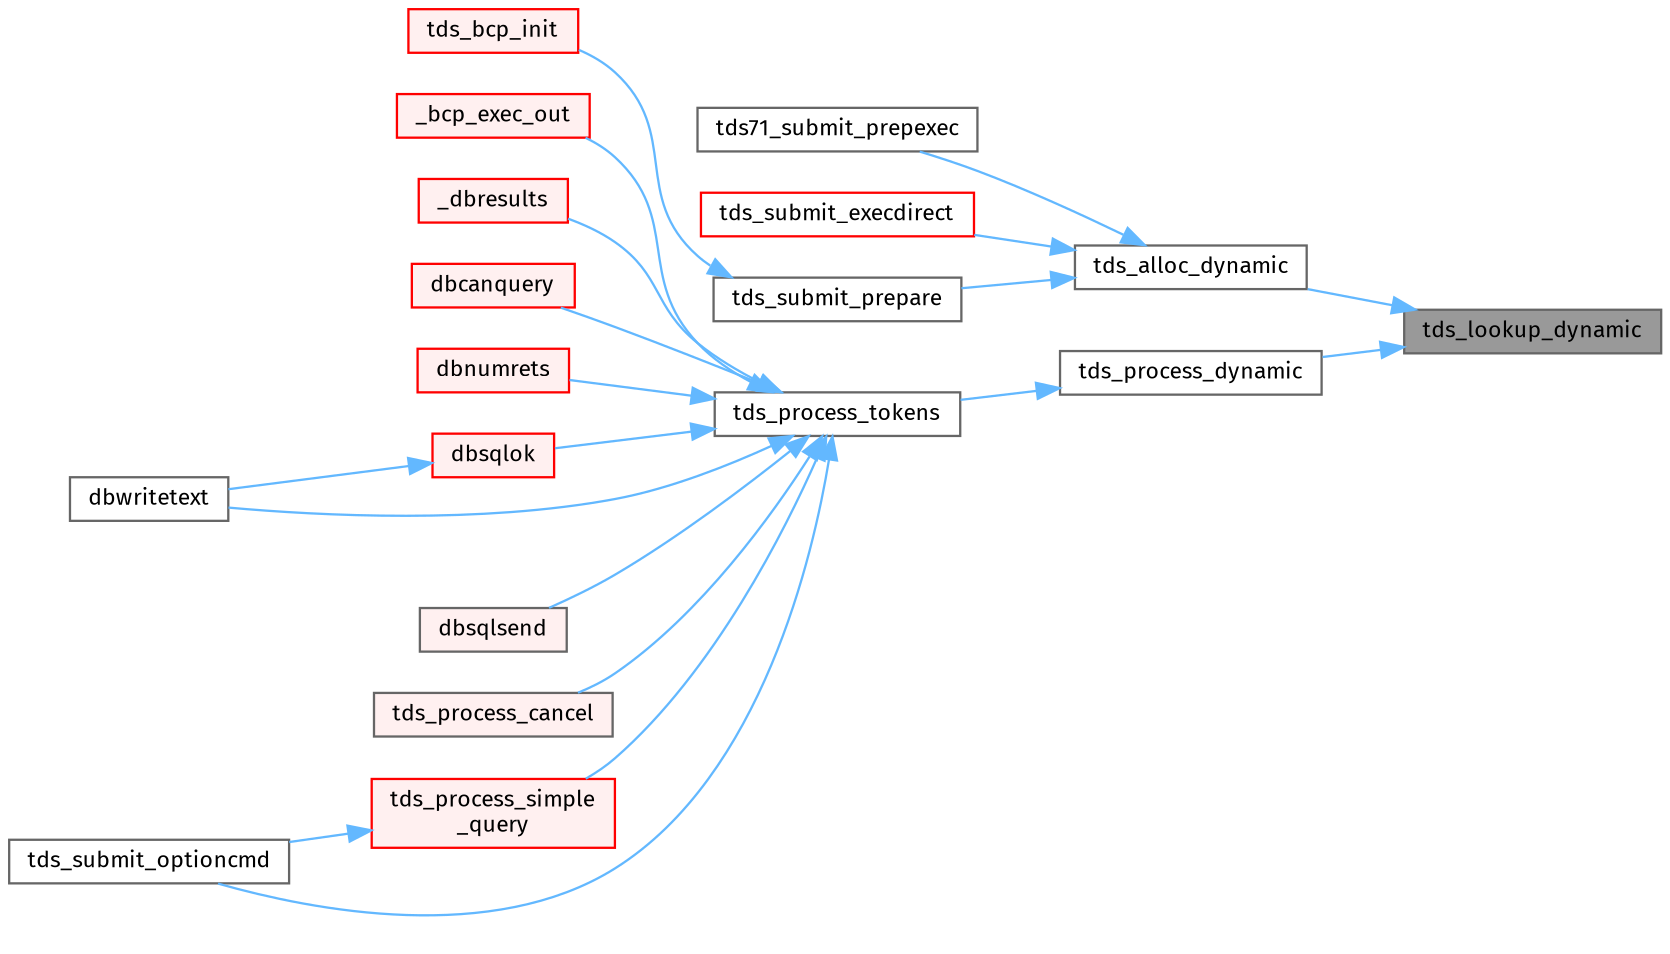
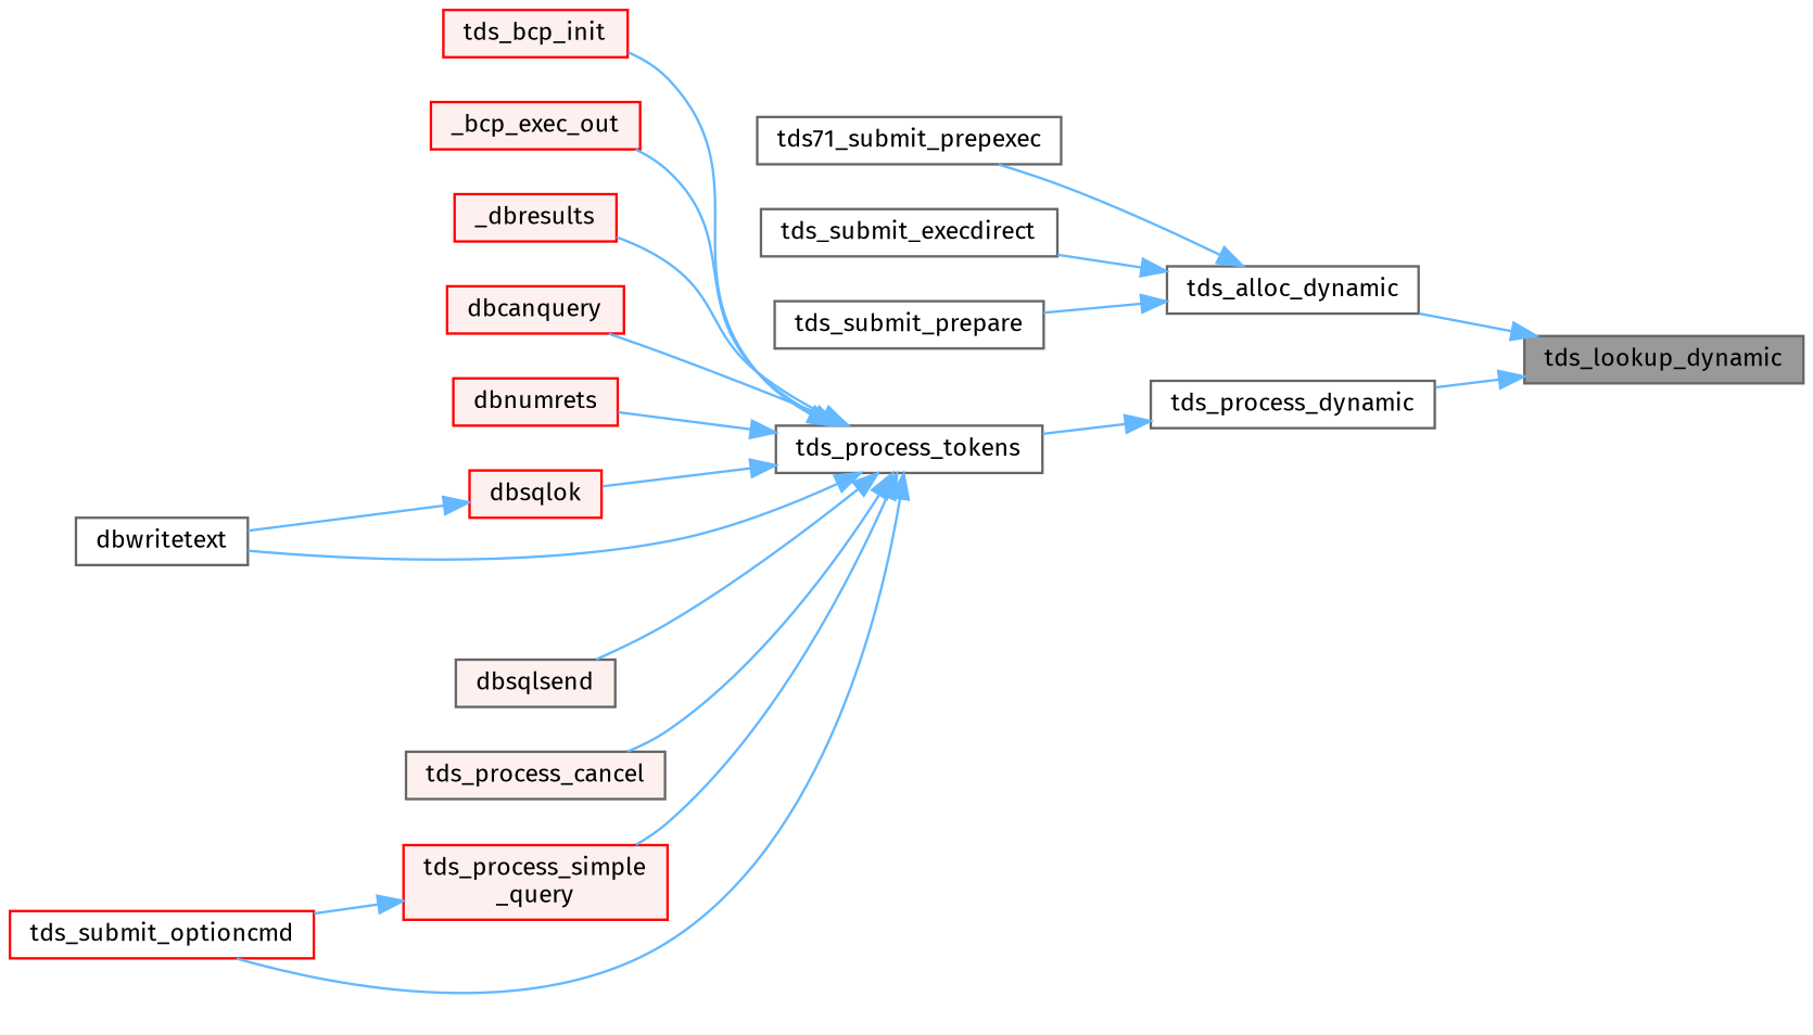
  digraph {
    fontname="Fira Sans"
    rankdir=RL
    node [color=grey40 fillcolor="#FFF0F0" fontname="Fira Sans" fontsize=10 shape=box style=filled]
    edge [color=steelblue1 dir=back fontname="Fira Sans" fontsize=10 labelfontname=Helvetica labelfontsize=10 style=solid]
    n1 [color=gray40 fillcolor=grey60 fontcolor=black height=0.2 label=tds_lookup_dynamic width=0.4]
    n2 [fillcolor=white height=0.2 label=tds_alloc_dynamic width=0.4]
    n3 [fillcolor=white height=0.2 label=tds_process_dynamic width=0.4]
    n4 [fillcolor=white height=0.2 label=tds71_submit_prepexec width=0.4]
-   n5 [color=red fillcolor=white height=0.2 label=tds_submit_execdirect width=0.4]
+   n5 [fillcolor=white height=0.2 label=tds_submit_execdirect width=0.4]
    n6 [fillcolor=white height=0.2 label=tds_submit_prepare width=0.4]
    n7 [fillcolor=white height=0.2 label=tds_process_tokens width=0.4]
    n8 [color=red height=0.2 label=_bcp_exec_out width=0.4]
    n9 [color=red height=0.2 label=_dbresults width=0.4]
    n10 [color=red height=0.2 label=dbcanquery width=0.4]
    n11 [color=red height=0.2 label=dbnumrets width=0.4]
    n12 [color=red height=0.2 label=dbsqlok width=0.4]
    n13 [fillcolor=white height=0.2 label=dbwritetext width=0.4]
    n14 [height=0.2 label=dbsqlsend width=0.4]
    n15 [color=red height=0.2 label=tds_bcp_init width=0.4]
    n16 [height=0.2 label=tds_process_cancel width=0.4]
    n17 [color=red height=0.2 label="tds_process_simple\l_query" width=0.4]
-   n18 [fillcolor=white height=0.2 label=tds_submit_optioncmd width=0.4]
+   n18 [color=red fillcolor=white height=0.2 label=tds_submit_optioncmd width=0.4]
    n1 -> n2
    n1 -> n3
    n2 -> n4
    n2 -> n5
    n2 -> n6
    n3 -> n7
    n7 -> n8
    n7 -> n9
    n7 -> n10
    n7 -> n11
    n7 -> n12
    n7 -> n13
    n7 -> n14
-   n6 -> n15
+   n7 -> n15
    n7 -> n16
    n7 -> n17
    n7 -> n18
    n12 -> n13
    n17 -> n18
  }
